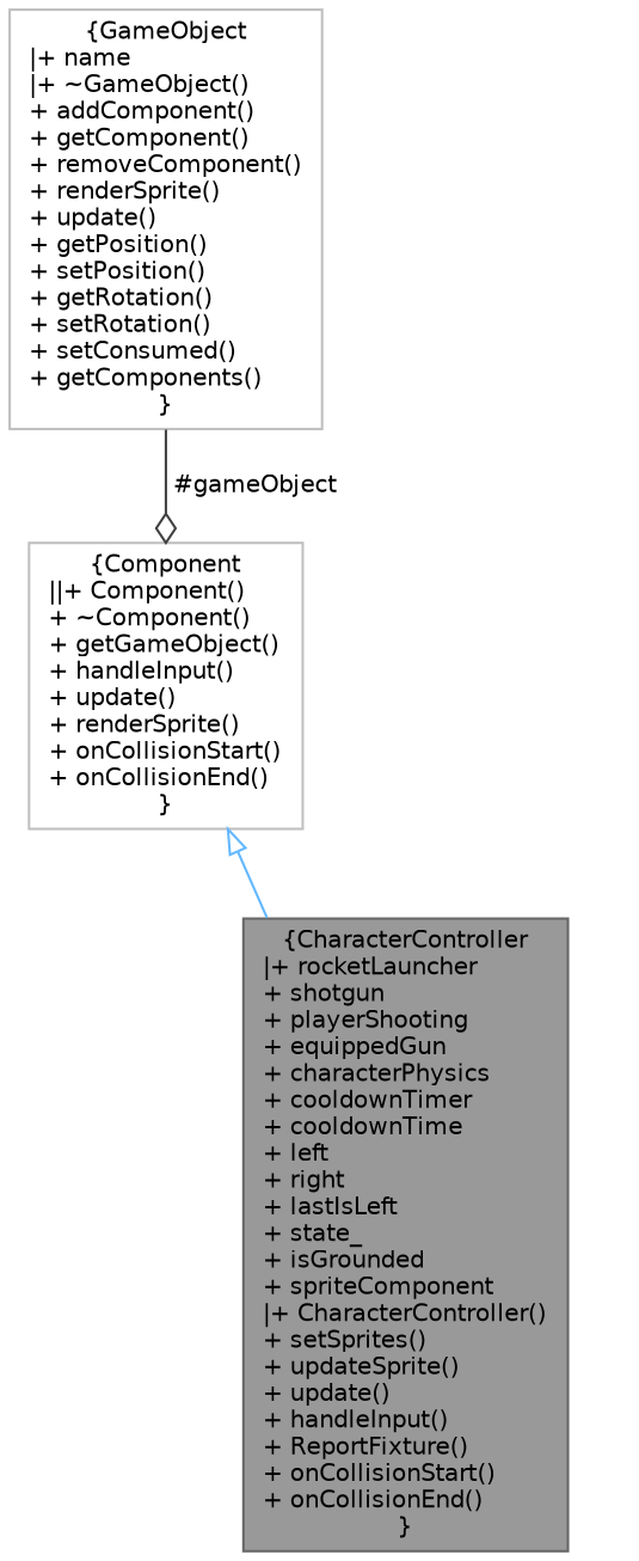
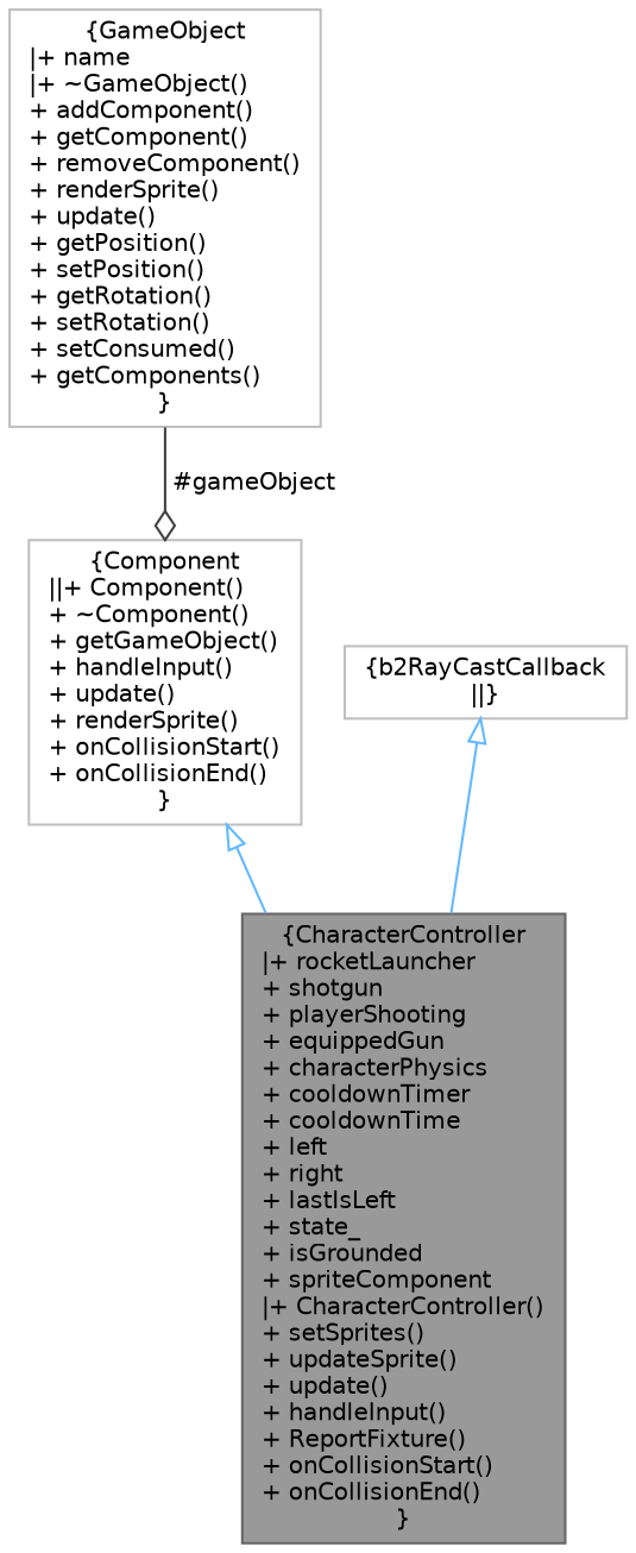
  digraph {
    node [color=grey75 fillcolor=white fontname=Helvetica fontsize=10 shape=box style=filled]
    edge [arrowtail=onormal color=steelblue1 dir=back fontname=Helvetica fontsize=10 labelfontname=Helvetica labelfontsize=10 style=solid]
    n1 [color=gray40 fillcolor=grey60 fontcolor=black height=0.2 label="{CharacterController\n|+ rocketLauncher\l+ shotgun\l+ playerShooting\l+ equippedGun\l+ characterPhysics\l+ cooldownTimer\l+ cooldownTime\l+ left\l+ right\l+ lastIsLeft\l+ state_\l+ isGrounded\l+ spriteComponent\l|+ CharacterController()\l+ setSprites()\l+ updateSprite()\l+ update()\l+ handleInput()\l+ ReportFixture()\l+ onCollisionStart()\l+ onCollisionEnd()\l}" width=0.4]
    n2 [height=0.2 label="{Component\n||+ Component()\l+ ~Component()\l+ getGameObject()\l+ handleInput()\l+ update()\l+ renderSprite()\l+ onCollisionStart()\l+ onCollisionEnd()\l}" width=0.4]
    n3 [height=0.2 label="{GameObject\n|+ name\l|+ ~GameObject()\l+ addComponent()\l+ getComponent()\l+ removeComponent()\l+ renderSprite()\l+ update()\l+ getPosition()\l+ setPosition()\l+ getRotation()\l+ setRotation()\l+ setConsumed()\l+ getComponents()\l}" width=0.4]
+   n4 [height=0.2 label="{b2RayCastCallback\n||}" width=0.4]
    n2 -> n1
    n3 -> n2 [arrowhead=odiamond color=grey25 label=" #gameObject" arrowtail="" dir=""]
+   n4 -> n1
  }
